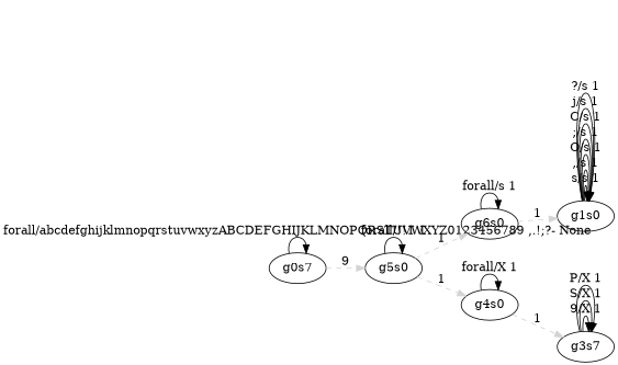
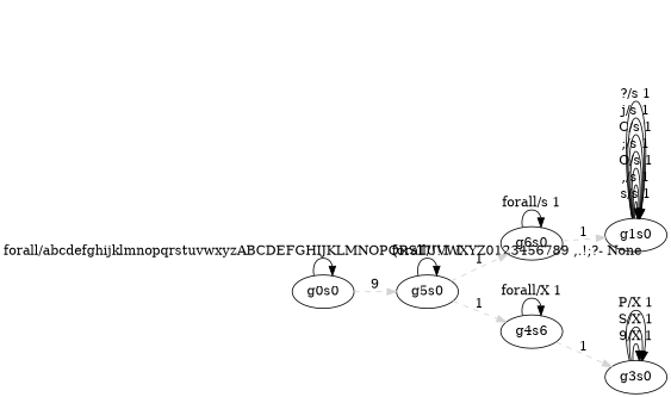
  digraph {
    rankdir=LR
-   g0s0 [label=g0s7]
+   g0s0
    g1s0
-   g3s0 [label=g3s7]
+   g3s0
    n4 [label=g6s0]
-   g4s0
+   g4s0 [label=g4s6]
    g5s0
    subgraph sub_1 {
      rank=same
    }
    subgraph sub_2 {
      rank=min
      g0s0
    }
    subgraph sub_3 {
      rank=same
      g1s0
    }
    subgraph sub_4 {
      rank=same
    }
    subgraph sub_5 {
      rank=same
      g3s0
    }
    subgraph sub_6 {
      rank=same
      n4
      g4s0
    }
    subgraph sub_7 {
      rank=same
      g5s0
    }
    subgraph sub_8 {
      g0s0
    }
    subgraph sub_9 {
      g5s0
    }
    subgraph sub_10 {
      g3s0
    }
    subgraph sub_11 {
      n4
    }
    subgraph sub_12 {
      g1s0
    }
    subgraph sub_13 {
      g4s0
    }
    g0s0 -> g0s0 [label="forall/abcdefghijklmnopqrstuvwxyzABCDEFGHIJKLMNOPQRSTUVWXYZ0123456789 ,.!;?- None"]
    g0s0 -> g5s0 [color=lightgray label=9 style=dashed]
    g1s0 -> g1s0 [label="s/s 1"]
    g1s0 -> g1s0 [label=",/s 1"]
    g1s0 -> g1s0 [label="O/s 1"]
    g1s0 -> g1s0 [label=";/s 1"]
    g1s0 -> g1s0 [label="C/s 1"]
    g1s0 -> g1s0 [label="j/s 1"]
    g1s0 -> g1s0 [label="?/s 1"]
    g3s0 -> g3s0 [label="9/X 1"]
    g3s0 -> g3s0 [label="S/X 1"]
    g3s0 -> g3s0 [label="P/X 1"]
    n4 -> g1s0 [color=lightgray label=1 style=dashed]
    n4 -> n4 [label="forall/s 1"]
    g4s0 -> g3s0 [color=lightgray label=1 style=dashed]
    g4s0 -> g4s0 [label="forall/X 1"]
    g5s0 -> n4 [color=lightgray label=1 style=dashed]
    g5s0 -> g4s0 [color=lightgray label=1 style=dashed]
    g5s0 -> g5s0 [label="forall/!!1 1"]
  }
